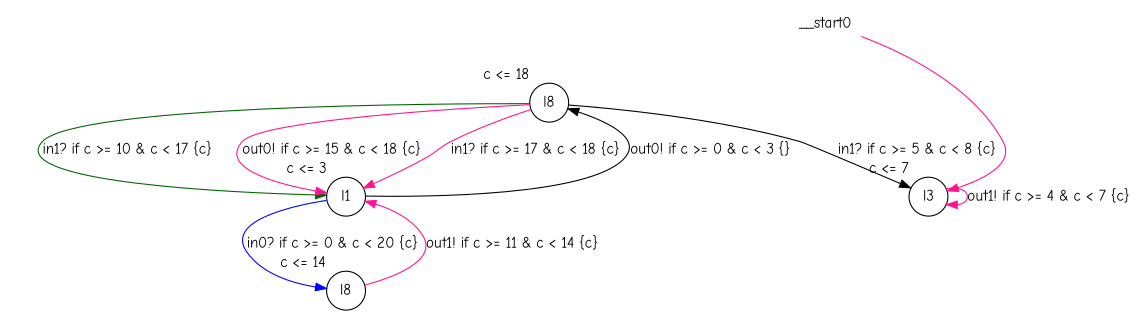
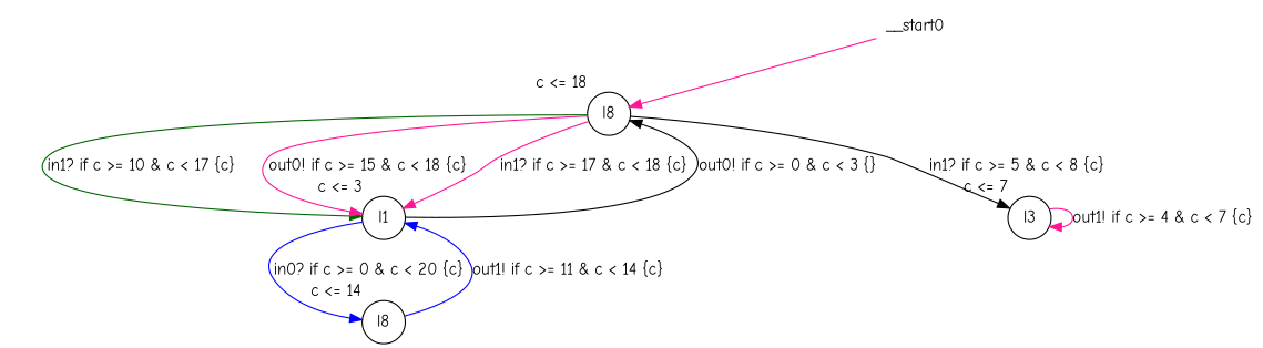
  digraph {
    fontname="Comic Neue"
    node [fontname="Comic Neue" shape=circle margin=0]
    edge [color=deeppink fontname="Comic Neue"]
    __start0 [shape=none margin=""]
    n2 [label=l8 xlabel="c <= 18"]
    n3 [label=l1 xlabel="c <= 3"]
    n4 [label=l3 xlabel="c <= 7"]
    n5 [label=l8 xlabel="c <= 14"]
-   __start0 -> n4
+   __start0 -> n2
    n2 -> n3 [color=darkgreen label="in1? if c >= 10 & c < 17 {c} "]
    n2 -> n3 [label="out0! if c >= 15 & c < 18 {c} "]
    n2 -> n3 [label="in1? if c >= 17 & c < 18 {c} "]
    n2 -> n4 [color=black label="in1? if c >= 5 & c < 8 {c} "]
    n3 -> n2 [color=black label="out0! if c >= 0 & c < 3 {} "]
    n3 -> n5 [color=blue label="in0? if c >= 0 & c < 20 {c} "]
    n4 -> n4 [label="out1! if c >= 4 & c < 7 {c} "]
-   n5 -> n3 [label="out1! if c >= 11 & c < 14 {c} "]
+   n5 -> n3 [color=blue label="out1! if c >= 11 & c < 14 {c} "]
  }
